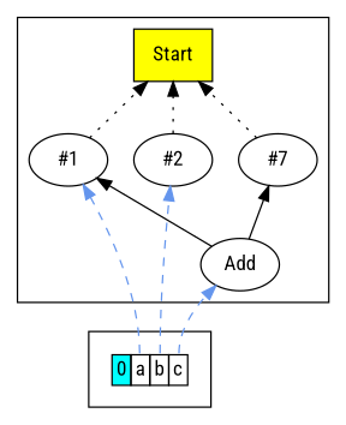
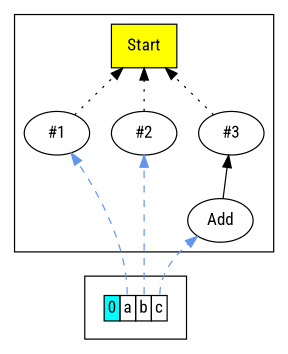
  digraph {
    fontname="Roboto Condensed"
    rankdir=BT
    node [fontname="Roboto Condensed"]
    edge [fontname="Roboto Condensed" style=dotted]
    n1 [fillcolor=yellow label=Start shape=box style=filled]
    n2 [label="#1"]
    n3 [label="#2"]
-   n4 [label="#7"]
+   n4 [label="#3"]
    n5 [label=Add]
    n6 [label=< 			<TABLE BORDER="0" CELLBORDER="1" CELLSPACING="0"> 			<TR><TD BGCOLOR="aqua">0</TD><TD PORT="scope0_a">a</TD><TD PORT="scope0_b">b</TD><TD PORT="scope0_c">c</TD></TR> 			</TABLE>> shape=plaintext]
    subgraph cluster_1 {
      n1
      n2
      n3
      n4
      n5
    }
    subgraph cluster_2 {
      n6
    }
    n2 -> n1
    n3 -> n1
    n4 -> n1
-   n5 -> n2 [style=""]
    n5 -> n4 [style=""]
    n6 -> n2 [color=cornflowerblue style=dashed tailport=scope0_a]
    n6 -> n3 [color=cornflowerblue style=dashed tailport=scope0_b]
    n6 -> n5 [color=cornflowerblue style=dashed tailport=scope0_c]
  }
